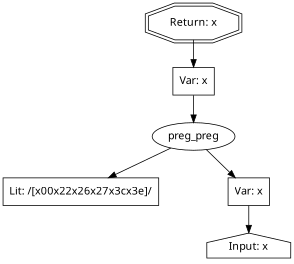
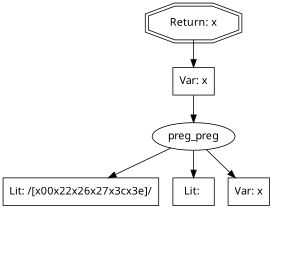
  digraph {
    fontname="Noto Sans"
    node [fontname="Noto Sans" shape=box]
    edge [fontname="Noto Sans"]
    n1 [label="Return: x" shape=doubleoctagon]
    n2 [label="Var: x"]
    n3 [label=preg_preg shape=ellipse]
    n4 [label="Lit: /[\x00\x22\x26\x27\x3c\x3e]/"]
+   n5 [label="Lit: "]
    n6 [label="Var: x"]
-   n7 [label="Input: x" shape=house]
    n1 -> n2
    n2 -> n3
    n3 -> n4
+   n3 -> n5
    n3 -> n6
-   n6 -> n7
  }
